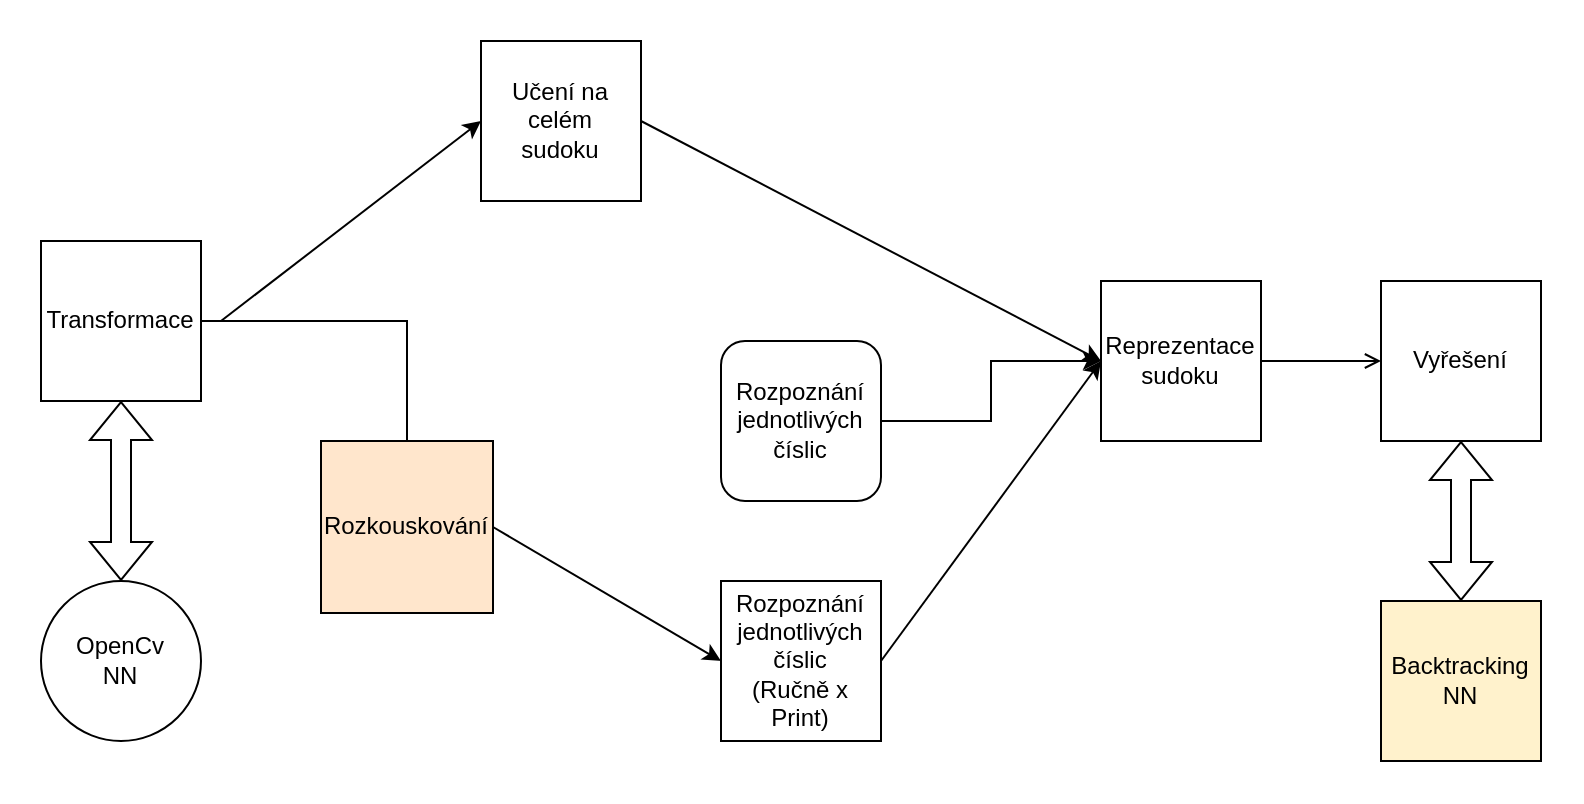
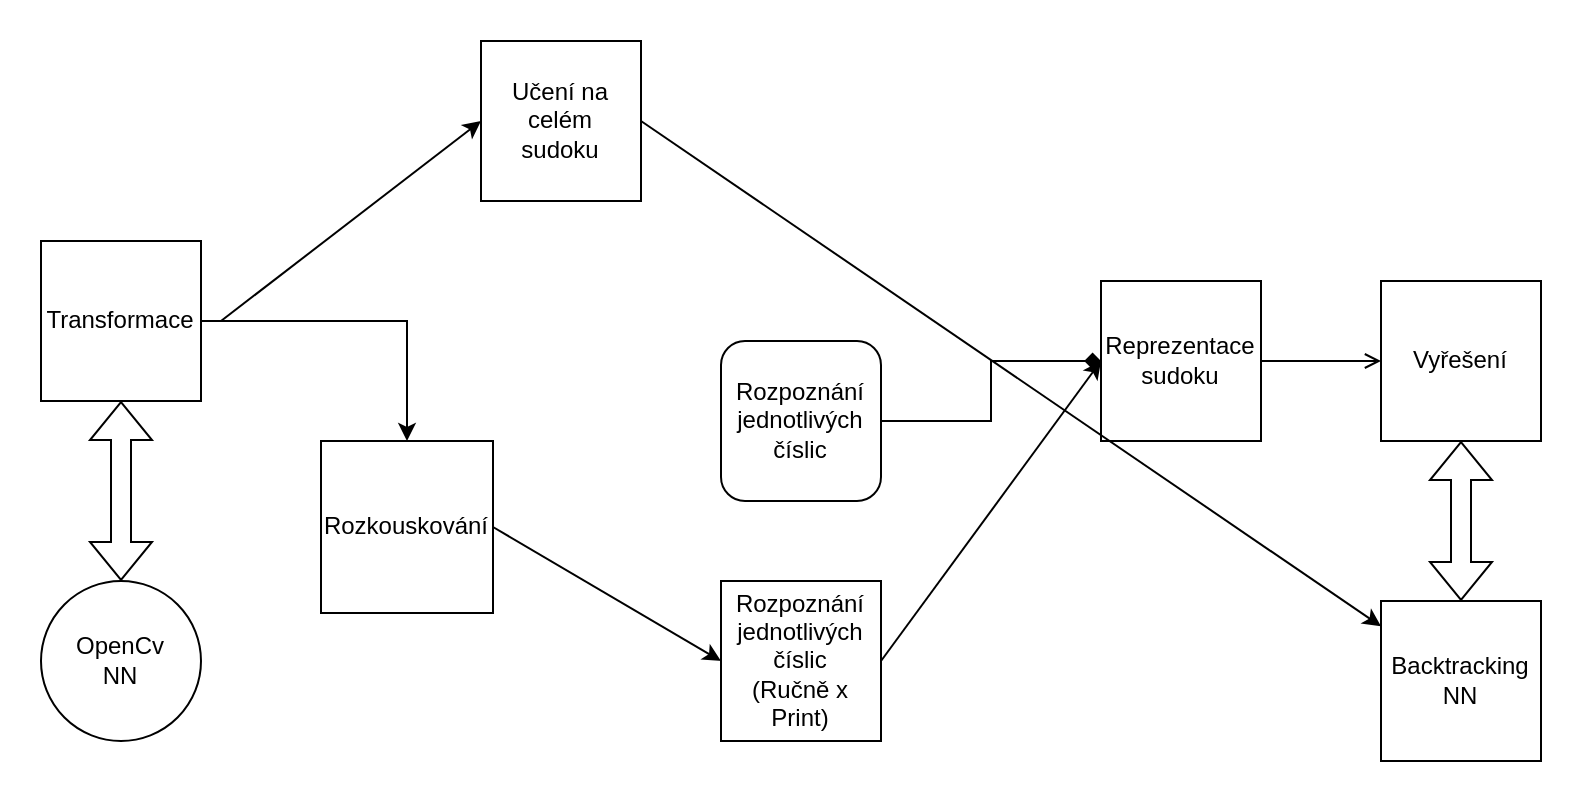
  <mxCell id="0" />
  <mxCell id="1" parent="0" />
- <mxCell id="2" value="" style="edgeStyle=orthogonalEdgeStyle;rounded=0;orthogonalLoop=1;jettySize=auto;html=1;endArrow=none;" edge="1" parent="1" source="3" target="5"><mxGeometry relative="1" as="geometry" /></mxCell>
+ <mxCell id="2" value="" style="edgeStyle=orthogonalEdgeStyle;rounded=0;orthogonalLoop=1;jettySize=auto;html=1;" edge="1" parent="1" source="3" target="5"><mxGeometry relative="1" as="geometry" /></mxCell>
  <mxCell id="3" value="&lt;div&gt;Transformace&lt;/div&gt;" style="whiteSpace=wrap;html=1;aspect=fixed;" vertex="1" parent="1"><mxGeometry x="20" y="120" width="80" height="80" as="geometry" /></mxCell>
  <mxCell id="4" value="&lt;div&gt;Učení na celém&lt;/div&gt;&lt;div&gt;sudoku&lt;br&gt;&lt;/div&gt;" style="whiteSpace=wrap;html=1;aspect=fixed;" vertex="1" parent="1"><mxGeometry x="240" y="20" width="80" height="80" as="geometry" /></mxCell>
- <mxCell id="5" value="Rozkouskování" style="whiteSpace=wrap;html=1;aspect=fixed;fillColor=#ffe6cc;" vertex="1" parent="1"><mxGeometry x="160" y="220" width="86" height="86" as="geometry" /></mxCell>
- <mxCell id="6" value="" style="edgeStyle=orthogonalEdgeStyle;rounded=0;orthogonalLoop=1;jettySize=auto;html=1;" edge="1" parent="1" source="7" target="11"><mxGeometry relative="1" as="geometry" /></mxCell>
+ <mxCell id="5" value="Rozkouskování" style="whiteSpace=wrap;html=1;aspect=fixed;" vertex="1" parent="1"><mxGeometry x="160" y="220" width="86" height="86" as="geometry" /></mxCell>
+ <mxCell id="6" value="" style="edgeStyle=orthogonalEdgeStyle;rounded=0;orthogonalLoop=1;jettySize=auto;html=1;endArrow=diamond;" edge="1" parent="1" source="7" target="11"><mxGeometry relative="1" as="geometry" /></mxCell>
  <mxCell id="7" value="Rozpoznání jednotlivých číslic" style="whiteSpace=wrap;html=1;aspect=fixed;rounded=1;" vertex="1" parent="1"><mxGeometry x="360" y="170" width="80" height="80" as="geometry" /></mxCell>
  <mxCell id="8" value="&lt;div&gt;Rozpoznání jednotlivých číslic&lt;/div&gt;&lt;div&gt;(Ručně x Print)&lt;br&gt;&lt;/div&gt;" style="whiteSpace=wrap;html=1;aspect=fixed;" vertex="1" parent="1"><mxGeometry x="360" y="290" width="80" height="80" as="geometry" /></mxCell>
  <mxCell id="9" value="" style="endArrow=classic;html=1;rounded=0;exitX=1;exitY=0.5;exitDx=0;exitDy=0;entryX=0;entryY=0.5;entryDx=0;entryDy=0;" edge="1" parent="1" source="5" target="8"><mxGeometry width="50" height="50" relative="1" as="geometry"><mxPoint x="230" y="220" as="sourcePoint" /><mxPoint x="280" y="170" as="targetPoint" /></mxGeometry></mxCell>
  <mxCell id="10" value="" style="endArrow=classic;html=1;rounded=0;entryX=0;entryY=0.5;entryDx=0;entryDy=0;" edge="1" parent="1" target="4"><mxGeometry width="50" height="50" relative="1" as="geometry"><mxPoint x="110" y="160" as="sourcePoint" /><mxPoint x="280" y="170" as="targetPoint" /></mxGeometry></mxCell>
  <mxCell id="11" value="Reprezentace sudoku" style="whiteSpace=wrap;html=1;aspect=fixed;" vertex="1" parent="1"><mxGeometry x="550" y="140" width="80" height="80" as="geometry" /></mxCell>
- <mxCell id="12" value="" style="endArrow=classic;html=1;rounded=0;exitX=1;exitY=0.5;exitDx=0;exitDy=0;entryX=0;entryY=0.5;entryDx=0;entryDy=0;" edge="1" parent="1" source="4" target="11"><mxGeometry width="50" height="50" relative="1" as="geometry"><mxPoint x="380" y="180" as="sourcePoint" /><mxPoint x="430" y="130" as="targetPoint" /></mxGeometry></mxCell>
+ <mxCell id="12" value="" style="endArrow=classic;html=1;rounded=0;exitX=1;exitY=0.5;exitDx=0;exitDy=0;" edge="1" parent="1" source="4" target="19"><mxGeometry width="50" height="50" relative="1" as="geometry"><mxPoint x="380" y="180" as="sourcePoint" /><mxPoint x="430" y="130" as="targetPoint" /></mxGeometry></mxCell>
  <mxCell id="13" value="" style="endArrow=classic;html=1;rounded=0;" edge="1" parent="1"><mxGeometry width="50" height="50" relative="1" as="geometry"><mxPoint x="440" y="330" as="sourcePoint" /><mxPoint x="550" y="180" as="targetPoint" /></mxGeometry></mxCell>
  <mxCell id="14" value="Vyřešení" style="whiteSpace=wrap;html=1;aspect=fixed;" vertex="1" parent="1"><mxGeometry x="690" y="140" width="80" height="80" as="geometry" /></mxCell>
  <mxCell id="15" value="" style="endArrow=open;html=1;rounded=0;entryX=0;entryY=0.5;entryDx=0;entryDy=0;exitX=1;exitY=0.5;exitDx=0;exitDy=0;" edge="1" parent="1" source="11" target="14"><mxGeometry width="50" height="50" relative="1" as="geometry"><mxPoint x="360" y="180" as="sourcePoint" /><mxPoint x="410" y="130" as="targetPoint" /></mxGeometry></mxCell>
  <mxCell id="16" value="&lt;div&gt;OpenCv&lt;/div&gt;&lt;div&gt;NN&lt;/div&gt;" style="ellipse;whiteSpace=wrap;html=1;aspect=fixed;" vertex="1" parent="1"><mxGeometry x="20" y="290" width="80" height="80" as="geometry" /></mxCell>
  <mxCell id="17" value="" style="shape=flexArrow;endArrow=classic;startArrow=classic;html=1;rounded=0;entryX=0.5;entryY=1;entryDx=0;entryDy=0;exitX=0.5;exitY=0;exitDx=0;exitDy=0;" edge="1" parent="1" source="16" target="3"><mxGeometry width="100" height="100" relative="1" as="geometry"><mxPoint x="340" y="210" as="sourcePoint" /><mxPoint x="440" y="110" as="targetPoint" /></mxGeometry></mxCell>
  <mxCell id="18" value="" style="shape=flexArrow;endArrow=classic;startArrow=classic;html=1;rounded=0;entryX=0.5;entryY=1;entryDx=0;entryDy=0;" edge="1" parent="1" target="14"><mxGeometry width="100" height="100" relative="1" as="geometry"><mxPoint x="730" y="300" as="sourcePoint" /><mxPoint x="440" y="110" as="targetPoint" /></mxGeometry></mxCell>
- <mxCell id="19" value="&lt;div&gt;Backtracking&lt;/div&gt;&lt;div&gt;NN&lt;br&gt;&lt;/div&gt;" style="whiteSpace=wrap;html=1;aspect=fixed;fillColor=#fff2cc;" vertex="1" parent="1"><mxGeometry x="690" y="300" width="80" height="80" as="geometry" /></mxCell>
+ <mxCell id="19" value="&lt;div&gt;Backtracking&lt;/div&gt;&lt;div&gt;NN&lt;br&gt;&lt;/div&gt;" style="whiteSpace=wrap;html=1;aspect=fixed;" vertex="1" parent="1"><mxGeometry x="690" y="300" width="80" height="80" as="geometry" /></mxCell>
